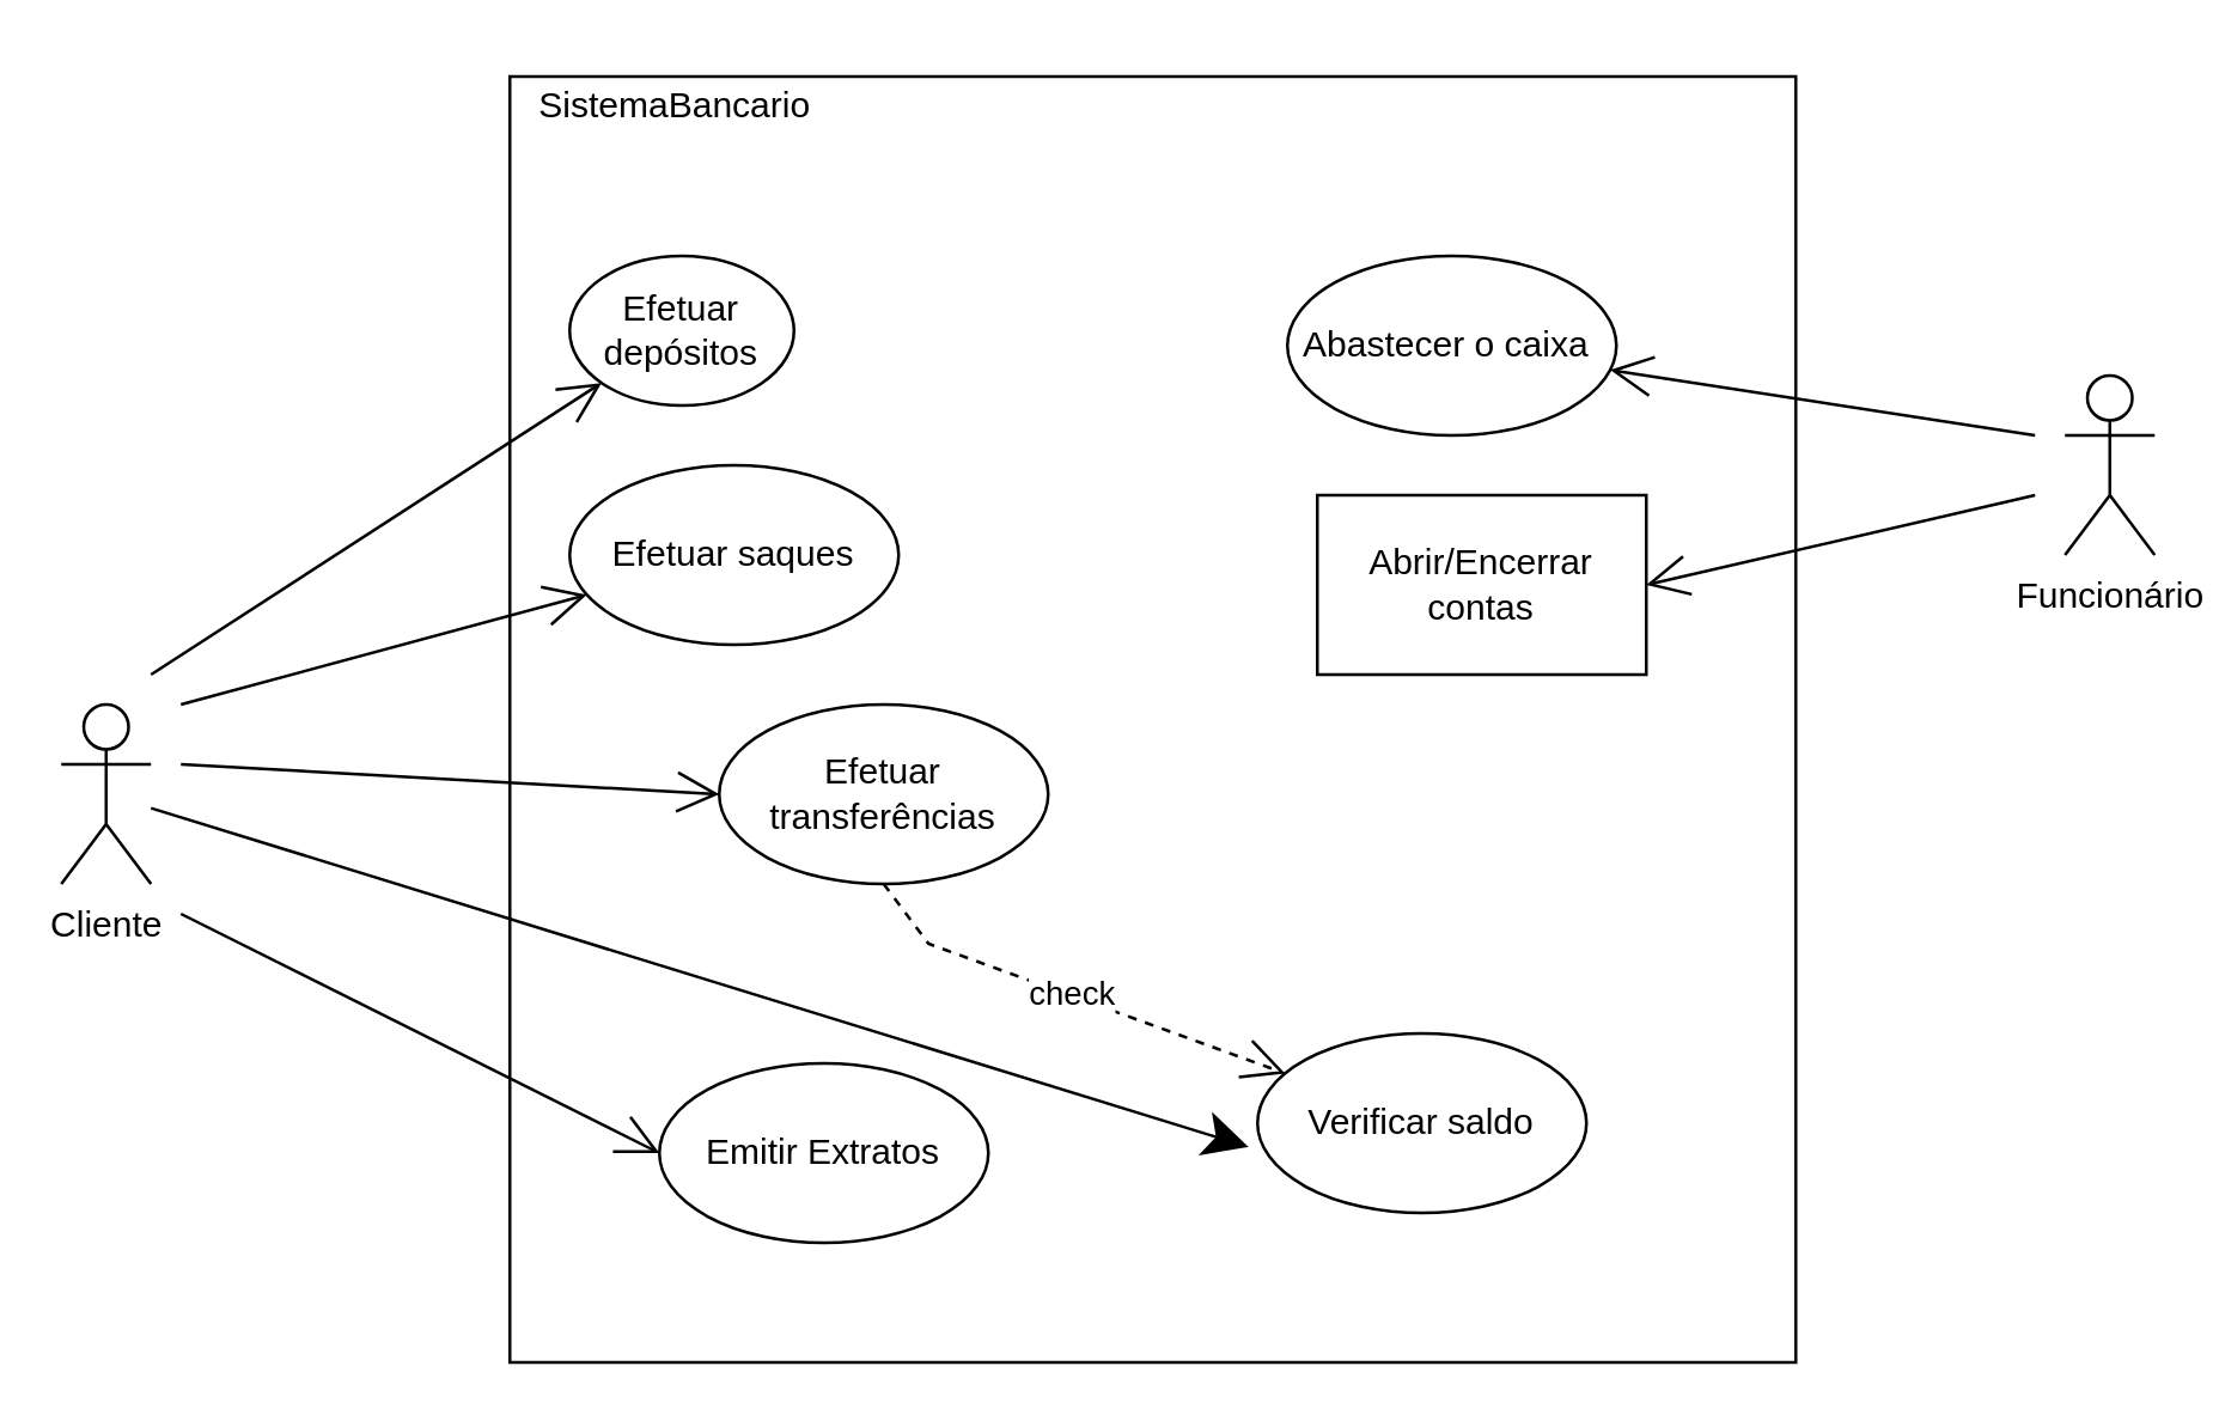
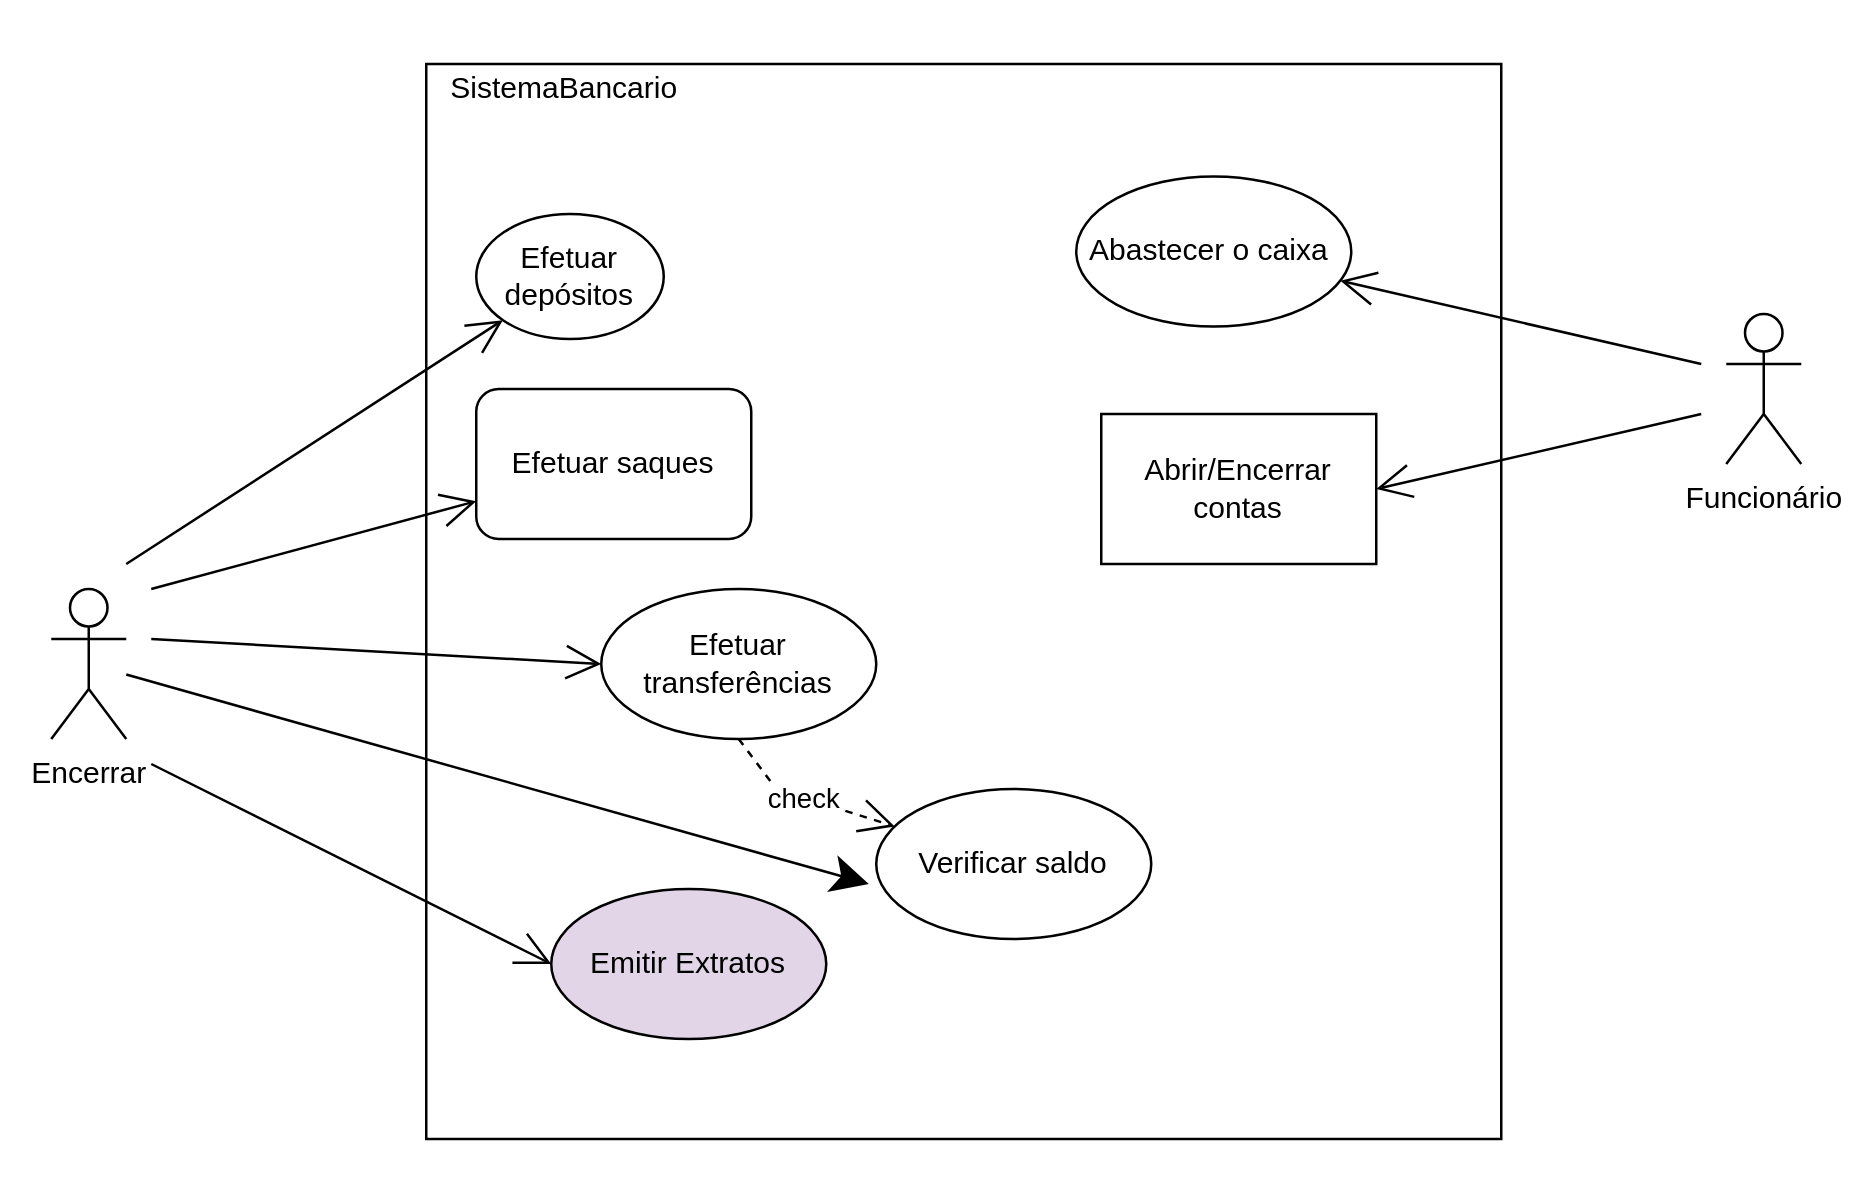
  <mxCell id="0" />
  <mxCell id="1" parent="0" />
  <mxCell id="2" value="" style="whiteSpace=wrap;html=1;aspect=fixed;" vertex="1" parent="1"><mxGeometry x="170" y="25" width="430" height="430" as="geometry" /></mxCell>
- <mxCell id="3" value="Cliente&lt;br&gt;" style="shape=umlActor;verticalLabelPosition=bottom;verticalAlign=top;html=1;" vertex="1" parent="1"><mxGeometry x="20" y="235" width="30" height="60" as="geometry" /></mxCell>
+ <mxCell id="3" value="Encerrar&lt;br&gt;" style="shape=umlActor;verticalLabelPosition=bottom;verticalAlign=top;html=1;" vertex="1" parent="1"><mxGeometry x="20" y="235" width="30" height="60" as="geometry" /></mxCell>
  <mxCell id="4" value="Funcionário" style="shape=umlActor;verticalLabelPosition=bottom;verticalAlign=top;html=1;" vertex="1" parent="1"><mxGeometry x="690" y="125" width="30" height="60" as="geometry" /></mxCell>
  <mxCell id="5" value="Efetuar depósitos" style="ellipse;whiteSpace=wrap;html=1;" vertex="1" parent="1"><mxGeometry x="190" y="85" width="75" height="50" as="geometry" /></mxCell>
  <mxCell id="6" value="Efetuar transferências" style="ellipse;whiteSpace=wrap;html=1;" vertex="1" parent="1"><mxGeometry x="240" y="235" width="110" height="60" as="geometry" /></mxCell>
- <mxCell id="7" value="Verificar saldo" style="ellipse;whiteSpace=wrap;html=1;" vertex="1" parent="1"><mxGeometry x="420" y="345" width="110" height="60" as="geometry" /></mxCell>
- <mxCell id="8" value="Efetuar saques" style="ellipse;whiteSpace=wrap;html=1;" vertex="1" parent="1"><mxGeometry x="190" y="155" width="110" height="60" as="geometry" /></mxCell>
- <mxCell id="9" value="Abastecer o caixa&amp;nbsp;" style="ellipse;whiteSpace=wrap;html=1;" vertex="1" parent="1"><mxGeometry x="430" y="85" width="110" height="60" as="geometry" /></mxCell>
+ <mxCell id="7" value="Verificar saldo" style="ellipse;whiteSpace=wrap;html=1;" vertex="1" parent="1"><mxGeometry x="350" y="315" width="110" height="60" as="geometry" /></mxCell>
+ <mxCell id="8" value="Efetuar saques" style="whiteSpace=wrap;html=1;rounded=1;" vertex="1" parent="1"><mxGeometry x="190" y="155" width="110" height="60" as="geometry" /></mxCell>
+ <mxCell id="9" value="Abastecer o caixa&amp;nbsp;" style="ellipse;whiteSpace=wrap;html=1;" vertex="1" parent="1"><mxGeometry x="430" y="70" width="110" height="60" as="geometry" /></mxCell>
  <mxCell id="10" value="check" style="endArrow=open;endSize=12;dashed=1;html=1;rounded=0;exitX=0.5;exitY=1;exitDx=0;exitDy=0;" edge="1" parent="1" source="6" target="7"><mxGeometry width="160" relative="1" as="geometry"><mxPoint x="100" y="395" as="sourcePoint" /><mxPoint x="260" y="395" as="targetPoint" /><Array as="points"><mxPoint x="310" y="315" /></Array></mxGeometry></mxCell>
  <mxCell id="11" value="" style="endArrow=classic;endFill=1;endSize=12;html=1;rounded=0;entryX=-0.027;entryY=0.633;entryDx=0;entryDy=0;entryPerimeter=0;" edge="1" parent="1" source="3" target="7"><mxGeometry width="160" relative="1" as="geometry"><mxPoint x="20" y="395" as="sourcePoint" /><mxPoint x="180" y="395" as="targetPoint" /></mxGeometry></mxCell>
  <mxCell id="12" value="" style="endArrow=open;endFill=1;endSize=12;html=1;rounded=0;entryX=0;entryY=0.5;entryDx=0;entryDy=0;" edge="1" parent="1" target="6"><mxGeometry width="160" relative="1" as="geometry"><mxPoint x="60" y="255" as="sourcePoint" /><mxPoint x="357.03" y="362.98" as="targetPoint" /></mxGeometry></mxCell>
  <mxCell id="13" value="" style="endArrow=open;endFill=1;endSize=12;html=1;rounded=0;" edge="1" parent="1" target="8"><mxGeometry width="160" relative="1" as="geometry"><mxPoint x="60" y="235" as="sourcePoint" /><mxPoint x="367.03" y="372.98" as="targetPoint" /></mxGeometry></mxCell>
  <mxCell id="14" value="" style="endArrow=open;endFill=1;endSize=12;html=1;rounded=0;" edge="1" parent="1" target="5"><mxGeometry width="160" relative="1" as="geometry"><mxPoint x="50" y="225" as="sourcePoint" /><mxPoint x="205.718" y="208.319" as="targetPoint" /></mxGeometry></mxCell>
  <mxCell id="15" value="Abrir/Encerrar contas" style="whiteSpace=wrap;html=1;rounded=0;" vertex="1" parent="1"><mxGeometry x="440" y="165" width="110" height="60" as="geometry" /></mxCell>
  <mxCell id="16" value="" style="endArrow=open;endFill=1;endSize=12;html=1;rounded=0;entryX=1;entryY=0.5;entryDx=0;entryDy=0;" edge="1" parent="1" target="15"><mxGeometry width="160" relative="1" as="geometry"><mxPoint x="680" y="165" as="sourcePoint" /><mxPoint x="645.718" y="234.999" as="targetPoint" /></mxGeometry></mxCell>
  <mxCell id="17" value="" style="endArrow=open;endFill=1;endSize=12;html=1;rounded=0;" edge="1" parent="1" target="9"><mxGeometry width="160" relative="1" as="geometry"><mxPoint x="680" y="145" as="sourcePoint" /><mxPoint x="665.718" y="96.659" as="targetPoint" /></mxGeometry></mxCell>
  <mxCell id="18" value="SistemaBancario" style="text;html=1;align=center;verticalAlign=middle;resizable=0;points=[];autosize=1;strokeColor=none;fillColor=none;" vertex="1" parent="1"><mxGeometry x="170" y="20" width="110" height="30" as="geometry" /></mxCell>
- <mxCell id="19" value="Emitir Extratos" style="ellipse;whiteSpace=wrap;html=1;" vertex="1" parent="1"><mxGeometry x="220" y="355" width="110" height="60" as="geometry" /></mxCell>
+ <mxCell id="19" value="Emitir Extratos" style="ellipse;whiteSpace=wrap;html=1;fillColor=#e1d5e7;" vertex="1" parent="1"><mxGeometry x="220" y="355" width="110" height="60" as="geometry" /></mxCell>
  <mxCell id="20" value="" style="endArrow=open;endFill=1;endSize=12;html=1;rounded=0;entryX=0;entryY=0.5;entryDx=0;entryDy=0;" edge="1" parent="1" target="19"><mxGeometry width="160" relative="1" as="geometry"><mxPoint x="60" y="305" as="sourcePoint" /><mxPoint x="200" y="275" as="targetPoint" /></mxGeometry></mxCell>
